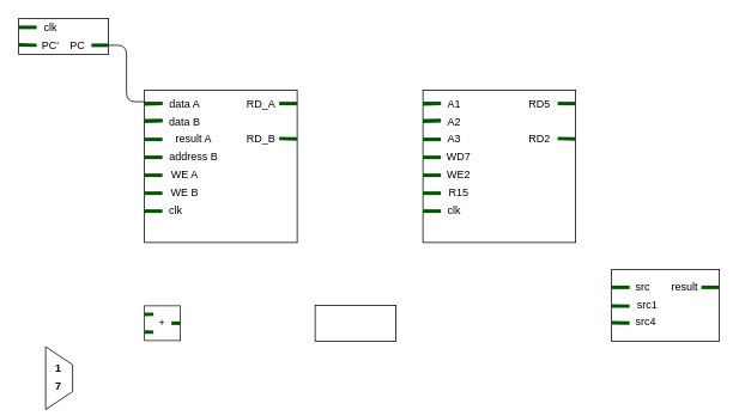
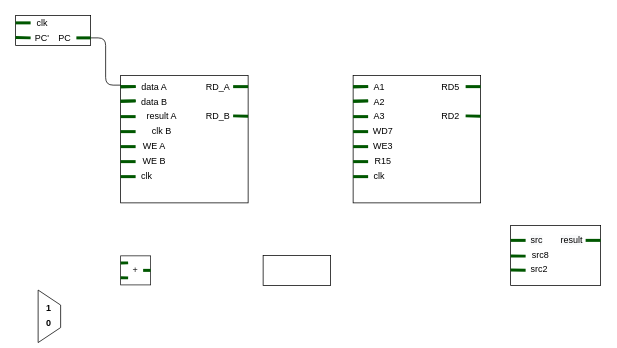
  <mxCell id="0" />
  <mxCell id="1" parent="0" />
  <mxCell id="2" value="" style="whiteSpace=wrap;html=1;aspect=fixed;" parent="1" vertex="1"><mxGeometry x="160" y="100" width="170" height="170" as="geometry" /></mxCell>
  <mxCell id="3" value="" style="endArrow=none;html=1;shadow=0;strokeColor=#005700;fillColor=#008A00;strokeWidth=4;" parent="1" edge="1"><mxGeometry width="50" height="50" relative="1" as="geometry"><mxPoint x="160" y="115.13" as="sourcePoint" /><mxPoint x="180" y="115" as="targetPoint" /></mxGeometry></mxCell>
  <mxCell id="4" value="" style="endArrow=none;html=1;shadow=0;strokeColor=#005700;fillColor=#008A00;strokeWidth=4;" parent="1" edge="1"><mxGeometry width="50" height="50" relative="1" as="geometry"><mxPoint x="160" y="134.5" as="sourcePoint" /><mxPoint x="180" y="134" as="targetPoint" /></mxGeometry></mxCell>
  <mxCell id="5" value="" style="endArrow=none;html=1;shadow=0;strokeColor=#005700;fillColor=#008A00;strokeWidth=4;" parent="1" edge="1"><mxGeometry width="50" height="50" relative="1" as="geometry"><mxPoint x="160" y="115.13" as="sourcePoint" /><mxPoint x="180" y="115" as="targetPoint" /></mxGeometry></mxCell>
  <mxCell id="6" value="" style="endArrow=none;html=1;shadow=0;strokeColor=#005700;fillColor=#008A00;strokeWidth=4;" parent="1" edge="1"><mxGeometry width="50" height="50" relative="1" as="geometry"><mxPoint x="160" y="134.5" as="sourcePoint" /><mxPoint x="180" y="134" as="targetPoint" /></mxGeometry></mxCell>
  <mxCell id="7" value="" style="endArrow=none;html=1;shadow=0;strokeColor=#005700;fillColor=#008A00;strokeWidth=4;" parent="1" edge="1"><mxGeometry width="50" height="50" relative="1" as="geometry"><mxPoint x="160" y="155" as="sourcePoint" /><mxPoint x="180" y="155" as="targetPoint" /></mxGeometry></mxCell>
  <mxCell id="8" value="" style="endArrow=none;html=1;shadow=0;strokeColor=#005700;fillColor=#008A00;strokeWidth=4;" parent="1" edge="1"><mxGeometry width="50" height="50" relative="1" as="geometry"><mxPoint x="160" y="175" as="sourcePoint" /><mxPoint x="180" y="175" as="targetPoint" /></mxGeometry></mxCell>
  <mxCell id="9" value="" style="endArrow=none;html=1;shadow=0;strokeColor=#005700;fillColor=#008A00;strokeWidth=4;" parent="1" edge="1"><mxGeometry width="50" height="50" relative="1" as="geometry"><mxPoint x="160" y="195" as="sourcePoint" /><mxPoint x="180" y="195" as="targetPoint" /></mxGeometry></mxCell>
  <mxCell id="10" value="" style="endArrow=none;html=1;shadow=0;strokeColor=#005700;fillColor=#008A00;strokeWidth=4;" parent="1" edge="1"><mxGeometry width="50" height="50" relative="1" as="geometry"><mxPoint x="160" y="235" as="sourcePoint" /><mxPoint x="180" y="235" as="targetPoint" /></mxGeometry></mxCell>
  <mxCell id="11" value="" style="endArrow=none;html=1;shadow=0;strokeColor=#005700;fillColor=#008A00;strokeWidth=4;" parent="1" edge="1"><mxGeometry width="50" height="50" relative="1" as="geometry"><mxPoint x="160" y="215" as="sourcePoint" /><mxPoint x="180" y="215" as="targetPoint" /></mxGeometry></mxCell>
  <mxCell id="12" value="" style="endArrow=none;html=1;shadow=0;strokeColor=#005700;fillColor=#008A00;strokeWidth=4;" parent="1" edge="1"><mxGeometry width="50" height="50" relative="1" as="geometry"><mxPoint x="310" y="115" as="sourcePoint" /><mxPoint x="330" y="115" as="targetPoint" /></mxGeometry></mxCell>
  <mxCell id="13" value="" style="endArrow=none;html=1;shadow=0;strokeColor=#005700;fillColor=#008A00;strokeWidth=4;" parent="1" edge="1"><mxGeometry width="50" height="50" relative="1" as="geometry"><mxPoint x="310" y="154" as="sourcePoint" /><mxPoint x="330" y="154.5" as="targetPoint" /></mxGeometry></mxCell>
  <mxCell id="14" value="" style="rounded=0;whiteSpace=wrap;html=1;" parent="1" vertex="1"><mxGeometry x="350" y="340" width="90" height="40" as="geometry" /></mxCell>
  <mxCell id="15" value="" style="rounded=0;whiteSpace=wrap;html=1;" parent="1" vertex="1"><mxGeometry x="680" y="300" width="120" height="80" as="geometry" /></mxCell>
  <mxCell id="16" value="" style="endArrow=none;html=1;shadow=0;strokeColor=#005700;fillColor=#008A00;strokeWidth=4;" parent="1" edge="1"><mxGeometry width="50" height="50" relative="1" as="geometry"><mxPoint x="680" y="320" as="sourcePoint" /><mxPoint x="700" y="320" as="targetPoint" /></mxGeometry></mxCell>
  <mxCell id="17" value="" style="endArrow=none;html=1;shadow=0;strokeColor=#005700;fillColor=#008A00;strokeWidth=4;" parent="1" edge="1"><mxGeometry width="50" height="50" relative="1" as="geometry"><mxPoint x="680" y="340.87" as="sourcePoint" /><mxPoint x="700" y="341" as="targetPoint" /></mxGeometry></mxCell>
  <mxCell id="18" value="" style="endArrow=none;html=1;shadow=0;strokeColor=#005700;fillColor=#008A00;strokeWidth=4;" parent="1" edge="1"><mxGeometry width="50" height="50" relative="1" as="geometry"><mxPoint x="680" y="359.62" as="sourcePoint" /><mxPoint x="700" y="359.75" as="targetPoint" /></mxGeometry></mxCell>
  <mxCell id="19" value="" style="endArrow=none;html=1;shadow=0;strokeColor=#005700;fillColor=#008A00;strokeWidth=4;" parent="1" edge="1"><mxGeometry width="50" height="50" relative="1" as="geometry"><mxPoint x="780" y="320" as="sourcePoint" /><mxPoint x="800" y="320" as="targetPoint" /></mxGeometry></mxCell>
  <mxCell id="20" value="" style="shape=trapezoid;perimeter=trapezoidPerimeter;whiteSpace=wrap;html=1;fixedSize=1;rotation=90;" parent="1" vertex="1"><mxGeometry x="30" y="406.25" width="70" height="30" as="geometry" /></mxCell>
  <mxCell id="21" value="&lt;b&gt;1&lt;/b&gt;" style="text;html=1;resizable=0;autosize=1;align=center;verticalAlign=middle;points=[];fillColor=none;strokeColor=none;rounded=0;" parent="1" vertex="1"><mxGeometry x="54.38" y="401.25" width="20" height="20" as="geometry" /></mxCell>
- <mxCell id="22" value="&lt;b&gt;7&lt;/b&gt;" style="text;html=1;resizable=0;autosize=1;align=center;verticalAlign=middle;points=[];fillColor=none;strokeColor=none;rounded=0;" parent="1" vertex="1"><mxGeometry x="54.38" y="421.25" width="20" height="20" as="geometry" /></mxCell>
+ <mxCell id="22" value="&lt;b&gt;0&lt;/b&gt;" style="text;html=1;resizable=0;autosize=1;align=center;verticalAlign=middle;points=[];fillColor=none;strokeColor=none;rounded=0;" parent="1" vertex="1"><mxGeometry x="54.38" y="421.25" width="20" height="20" as="geometry" /></mxCell>
  <mxCell id="23" value="" style="rounded=0;whiteSpace=wrap;html=1;" parent="1" vertex="1"><mxGeometry x="20" y="20" width="100" height="40" as="geometry" /></mxCell>
  <mxCell id="24" value="" style="endArrow=none;html=1;shadow=0;strokeColor=#005700;fillColor=#008A00;strokeWidth=4;" parent="1" edge="1"><mxGeometry width="50" height="50" relative="1" as="geometry"><mxPoint x="20" y="49.5" as="sourcePoint" /><mxPoint x="40" y="50" as="targetPoint" /></mxGeometry></mxCell>
  <mxCell id="25" value="" style="endArrow=none;html=1;shadow=0;strokeColor=#005700;fillColor=#008A00;strokeWidth=4;" parent="1" edge="1"><mxGeometry width="50" height="50" relative="1" as="geometry"><mxPoint x="101" y="50" as="sourcePoint" /><mxPoint x="120" y="50" as="targetPoint" /></mxGeometry></mxCell>
  <mxCell id="26" value="PC'" style="text;html=1;resizable=0;autosize=1;align=center;verticalAlign=middle;points=[];fillColor=none;strokeColor=none;rounded=0;" parent="1" vertex="1"><mxGeometry x="40" y="40" width="30" height="20" as="geometry" /></mxCell>
  <mxCell id="27" value="PC" style="text;html=1;resizable=0;autosize=1;align=center;verticalAlign=middle;points=[];fillColor=none;strokeColor=none;rounded=0;" parent="1" vertex="1"><mxGeometry x="70" y="40" width="30" height="20" as="geometry" /></mxCell>
  <mxCell id="28" value="" style="endArrow=none;html=1;shadow=0;strokeColor=#005700;fillColor=#008A00;strokeWidth=4;" parent="1" edge="1"><mxGeometry width="50" height="50" relative="1" as="geometry"><mxPoint x="20" y="30" as="sourcePoint" /><mxPoint x="40" y="30" as="targetPoint" /></mxGeometry></mxCell>
  <mxCell id="29" value="&lt;span style=&quot;font-weight: normal&quot;&gt;clk&lt;/span&gt;" style="text;html=1;resizable=0;autosize=1;align=center;verticalAlign=middle;points=[];fillColor=none;strokeColor=none;rounded=0;fontStyle=1" parent="1" vertex="1"><mxGeometry x="40" y="20" width="30" height="20" as="geometry" /></mxCell>
  <mxCell id="30" value="data A" style="text;html=1;strokeColor=none;fillColor=none;align=center;verticalAlign=middle;whiteSpace=wrap;rounded=0;" vertex="1" parent="1"><mxGeometry x="180" y="106.25" width="50" height="20" as="geometry" /></mxCell>
  <mxCell id="31" value="data B" style="text;html=1;strokeColor=none;fillColor=none;align=center;verticalAlign=middle;whiteSpace=wrap;rounded=0;" vertex="1" parent="1"><mxGeometry x="180" y="126.25" width="50" height="20" as="geometry" /></mxCell>
  <mxCell id="32" value="result A" style="text;html=1;strokeColor=none;fillColor=none;align=center;verticalAlign=middle;whiteSpace=wrap;rounded=0;" vertex="1" parent="1"><mxGeometry x="180" y="145" width="70" height="20" as="geometry" /></mxCell>
- <mxCell id="33" value="address B" style="text;html=1;strokeColor=none;fillColor=none;align=center;verticalAlign=middle;whiteSpace=wrap;rounded=0;" vertex="1" parent="1"><mxGeometry x="180" y="165" width="70" height="20" as="geometry" /></mxCell>
+ <mxCell id="33" value="clk B" style="text;html=1;strokeColor=none;fillColor=none;align=center;verticalAlign=middle;whiteSpace=wrap;rounded=0;" vertex="1" parent="1"><mxGeometry x="180" y="165" width="70" height="20" as="geometry" /></mxCell>
  <mxCell id="34" value="WE A" style="text;html=1;strokeColor=none;fillColor=none;align=center;verticalAlign=middle;whiteSpace=wrap;rounded=0;" vertex="1" parent="1"><mxGeometry x="180" y="185" width="50" height="20" as="geometry" /></mxCell>
  <mxCell id="35" value="WE B" style="text;html=1;strokeColor=none;fillColor=none;align=center;verticalAlign=middle;whiteSpace=wrap;rounded=0;" vertex="1" parent="1"><mxGeometry x="180" y="205" width="50" height="20" as="geometry" /></mxCell>
  <mxCell id="36" value="clk" style="text;html=1;strokeColor=none;fillColor=none;align=center;verticalAlign=middle;whiteSpace=wrap;rounded=0;" vertex="1" parent="1"><mxGeometry x="160" y="225" width="70" height="20" as="geometry" /></mxCell>
  <mxCell id="37" value="RD_A" style="text;html=1;strokeColor=none;fillColor=none;align=center;verticalAlign=middle;whiteSpace=wrap;rounded=0;" vertex="1" parent="1"><mxGeometry x="270" y="106.25" width="40" height="20" as="geometry" /></mxCell>
  <mxCell id="38" value="RD_B" style="text;html=1;strokeColor=none;fillColor=none;align=center;verticalAlign=middle;whiteSpace=wrap;rounded=0;" vertex="1" parent="1"><mxGeometry x="255" y="145" width="70" height="20" as="geometry" /></mxCell>
  <mxCell id="39" value="" style="whiteSpace=wrap;html=1;aspect=fixed;" vertex="1" parent="1"><mxGeometry x="470" y="100" width="170" height="170" as="geometry" /></mxCell>
  <mxCell id="40" value="" style="endArrow=none;html=1;shadow=0;strokeColor=#005700;fillColor=#008A00;strokeWidth=4;" edge="1" parent="1"><mxGeometry width="50" height="50" relative="1" as="geometry"><mxPoint x="470" y="115.13" as="sourcePoint" /><mxPoint x="490" y="115" as="targetPoint" /></mxGeometry></mxCell>
  <mxCell id="41" value="" style="endArrow=none;html=1;shadow=0;strokeColor=#005700;fillColor=#008A00;strokeWidth=4;" edge="1" parent="1"><mxGeometry width="50" height="50" relative="1" as="geometry"><mxPoint x="470" y="134.5" as="sourcePoint" /><mxPoint x="490" y="134" as="targetPoint" /></mxGeometry></mxCell>
  <mxCell id="42" value="" style="endArrow=none;html=1;shadow=0;strokeColor=#005700;fillColor=#008A00;strokeWidth=4;" edge="1" parent="1"><mxGeometry width="50" height="50" relative="1" as="geometry"><mxPoint x="470" y="115.13" as="sourcePoint" /><mxPoint x="490" y="115" as="targetPoint" /></mxGeometry></mxCell>
  <mxCell id="43" value="" style="endArrow=none;html=1;shadow=0;strokeColor=#005700;fillColor=#008A00;strokeWidth=4;" edge="1" parent="1"><mxGeometry width="50" height="50" relative="1" as="geometry"><mxPoint x="470" y="134.5" as="sourcePoint" /><mxPoint x="490" y="134" as="targetPoint" /></mxGeometry></mxCell>
  <mxCell id="44" value="" style="endArrow=none;html=1;shadow=0;strokeColor=#005700;fillColor=#008A00;strokeWidth=4;" edge="1" parent="1"><mxGeometry width="50" height="50" relative="1" as="geometry"><mxPoint x="470" y="155" as="sourcePoint" /><mxPoint x="490" y="155" as="targetPoint" /></mxGeometry></mxCell>
  <mxCell id="45" value="" style="endArrow=none;html=1;shadow=0;strokeColor=#005700;fillColor=#008A00;strokeWidth=4;" edge="1" parent="1"><mxGeometry width="50" height="50" relative="1" as="geometry"><mxPoint x="470" y="175" as="sourcePoint" /><mxPoint x="490" y="175" as="targetPoint" /></mxGeometry></mxCell>
  <mxCell id="46" value="" style="endArrow=none;html=1;shadow=0;strokeColor=#005700;fillColor=#008A00;strokeWidth=4;" edge="1" parent="1"><mxGeometry width="50" height="50" relative="1" as="geometry"><mxPoint x="470" y="195" as="sourcePoint" /><mxPoint x="490" y="195" as="targetPoint" /></mxGeometry></mxCell>
  <mxCell id="47" value="" style="endArrow=none;html=1;shadow=0;strokeColor=#005700;fillColor=#008A00;strokeWidth=4;" edge="1" parent="1"><mxGeometry width="50" height="50" relative="1" as="geometry"><mxPoint x="470" y="235" as="sourcePoint" /><mxPoint x="490" y="235" as="targetPoint" /></mxGeometry></mxCell>
  <mxCell id="48" value="" style="endArrow=none;html=1;shadow=0;strokeColor=#005700;fillColor=#008A00;strokeWidth=4;" edge="1" parent="1"><mxGeometry width="50" height="50" relative="1" as="geometry"><mxPoint x="470" y="215" as="sourcePoint" /><mxPoint x="490" y="215" as="targetPoint" /></mxGeometry></mxCell>
  <mxCell id="49" value="" style="endArrow=none;html=1;shadow=0;strokeColor=#005700;fillColor=#008A00;strokeWidth=4;" edge="1" parent="1"><mxGeometry width="50" height="50" relative="1" as="geometry"><mxPoint x="620" y="115" as="sourcePoint" /><mxPoint x="640" y="115" as="targetPoint" /></mxGeometry></mxCell>
  <mxCell id="50" value="" style="endArrow=none;html=1;shadow=0;strokeColor=#005700;fillColor=#008A00;strokeWidth=4;" edge="1" parent="1"><mxGeometry width="50" height="50" relative="1" as="geometry"><mxPoint x="620" y="154" as="sourcePoint" /><mxPoint x="640" y="154.5" as="targetPoint" /></mxGeometry></mxCell>
  <mxCell id="51" value="A1" style="text;html=1;strokeColor=none;fillColor=none;align=center;verticalAlign=middle;whiteSpace=wrap;rounded=0;" vertex="1" parent="1"><mxGeometry x="490" y="106.25" width="30" height="20" as="geometry" /></mxCell>
  <mxCell id="52" value="A2" style="text;html=1;strokeColor=none;fillColor=none;align=center;verticalAlign=middle;whiteSpace=wrap;rounded=0;" vertex="1" parent="1"><mxGeometry x="490" y="126.25" width="30" height="20" as="geometry" /></mxCell>
  <mxCell id="53" value="A3" style="text;html=1;strokeColor=none;fillColor=none;align=center;verticalAlign=middle;whiteSpace=wrap;rounded=0;" vertex="1" parent="1"><mxGeometry x="490" y="145" width="30" height="20" as="geometry" /></mxCell>
  <mxCell id="54" value="WD7" style="text;html=1;strokeColor=none;fillColor=none;align=center;verticalAlign=middle;whiteSpace=wrap;rounded=0;" vertex="1" parent="1"><mxGeometry x="490" y="165" width="40" height="20" as="geometry" /></mxCell>
- <mxCell id="55" value="WE2" style="text;html=1;strokeColor=none;fillColor=none;align=center;verticalAlign=middle;whiteSpace=wrap;rounded=0;" vertex="1" parent="1"><mxGeometry x="490" y="185" width="40" height="20" as="geometry" /></mxCell>
+ <mxCell id="55" value="WE3" style="text;html=1;strokeColor=none;fillColor=none;align=center;verticalAlign=middle;whiteSpace=wrap;rounded=0;" vertex="1" parent="1"><mxGeometry x="490" y="185" width="40" height="20" as="geometry" /></mxCell>
  <mxCell id="56" value="R15" style="text;html=1;strokeColor=none;fillColor=none;align=center;verticalAlign=middle;whiteSpace=wrap;rounded=0;" vertex="1" parent="1"><mxGeometry x="490" y="205" width="40" height="20" as="geometry" /></mxCell>
  <mxCell id="57" value="clk" style="text;html=1;strokeColor=none;fillColor=none;align=center;verticalAlign=middle;whiteSpace=wrap;rounded=0;" vertex="1" parent="1"><mxGeometry x="470" y="225" width="70" height="20" as="geometry" /></mxCell>
  <mxCell id="58" value="RD5" style="text;html=1;strokeColor=none;fillColor=none;align=center;verticalAlign=middle;whiteSpace=wrap;rounded=0;" vertex="1" parent="1"><mxGeometry x="580" y="106.25" width="40" height="20" as="geometry" /></mxCell>
  <mxCell id="59" value="RD2" style="text;html=1;strokeColor=none;fillColor=none;align=center;verticalAlign=middle;whiteSpace=wrap;rounded=0;" vertex="1" parent="1"><mxGeometry x="565" y="145" width="70" height="20" as="geometry" /></mxCell>
- <mxCell id="60" value="src1" style="text;html=1;strokeColor=none;fillColor=none;align=center;verticalAlign=middle;whiteSpace=wrap;rounded=0;" vertex="1" parent="1"><mxGeometry x="700" y="330" width="40" height="20" as="geometry" /></mxCell>
- <mxCell id="61" value="&lt;div style=&quot;text-align: center&quot;&gt;&lt;span&gt;&lt;font color=&quot;#000000&quot; face=&quot;helvetica&quot;&gt;src4&lt;/font&gt;&lt;/span&gt;&lt;/div&gt;" style="text;whiteSpace=wrap;html=1;fontColor=#A9C4EB;" vertex="1" parent="1"><mxGeometry x="705" y="345" width="50" height="30" as="geometry" /></mxCell>
+ <mxCell id="60" value="src8" style="text;html=1;strokeColor=none;fillColor=none;align=center;verticalAlign=middle;whiteSpace=wrap;rounded=0;" vertex="1" parent="1"><mxGeometry x="700" y="330" width="40" height="20" as="geometry" /></mxCell>
+ <mxCell id="61" value="&lt;div style=&quot;text-align: center&quot;&gt;&lt;span&gt;&lt;font color=&quot;#000000&quot; face=&quot;helvetica&quot;&gt;src2&lt;/font&gt;&lt;/span&gt;&lt;/div&gt;" style="text;whiteSpace=wrap;html=1;fontColor=#A9C4EB;" vertex="1" parent="1"><mxGeometry x="705" y="345" width="50" height="30" as="geometry" /></mxCell>
  <mxCell id="62" value="&lt;span style=&quot;color: rgb(0 , 0 , 0) ; font-family: &amp;#34;helvetica&amp;#34; ; font-size: 12px ; font-style: normal ; font-weight: 400 ; letter-spacing: normal ; text-align: center ; text-indent: 0px ; text-transform: none ; word-spacing: 0px ; background-color: rgb(248 , 249 , 250) ; display: inline ; float: none&quot;&gt;src&lt;/span&gt;" style="text;whiteSpace=wrap;html=1;fontColor=#A9C4EB;" vertex="1" parent="1"><mxGeometry x="705" y="306.25" width="50" height="30" as="geometry" /></mxCell>
  <mxCell id="63" value="&lt;span style=&quot;color: rgb(0 , 0 , 0) ; font-family: &amp;#34;helvetica&amp;#34; ; font-size: 12px ; font-style: normal ; font-weight: 400 ; letter-spacing: normal ; text-align: center ; text-indent: 0px ; text-transform: none ; word-spacing: 0px ; background-color: rgb(248 , 249 , 250) ; display: inline ; float: none&quot;&gt;result&lt;/span&gt;" style="text;whiteSpace=wrap;html=1;fontColor=#A9C4EB;" vertex="1" parent="1"><mxGeometry x="745" y="306.25" width="50" height="30" as="geometry" /></mxCell>
  <mxCell id="64" value="" style="endArrow=none;html=1;fontColor=#A9C4EB;" edge="1" parent="1"><mxGeometry width="50" height="50" relative="1" as="geometry"><mxPoint x="160" y="113" as="sourcePoint" /><mxPoint x="120" y="50" as="targetPoint" /><Array as="points"><mxPoint x="140" y="113" /><mxPoint x="140" y="50" /></Array></mxGeometry></mxCell>
  <mxCell id="65" value="" style="rounded=0;whiteSpace=wrap;html=1;fontColor=#1A1A1A;strokeColor=#1A1A1A;" vertex="1" parent="1"><mxGeometry x="160" y="340.63" width="40" height="38.75" as="geometry" /></mxCell>
  <mxCell id="66" value="+" style="text;html=1;strokeColor=none;fillColor=none;align=center;verticalAlign=middle;whiteSpace=wrap;rounded=0;fontColor=#1A1A1A;" vertex="1" parent="1"><mxGeometry x="170" y="350" width="20" height="20" as="geometry" /></mxCell>
  <mxCell id="67" value="" style="endArrow=none;html=1;shadow=0;strokeColor=#005700;fillColor=#008A00;strokeWidth=4;exitX=0;exitY=0.25;exitDx=0;exitDy=0;" edge="1" parent="1" source="65"><mxGeometry width="50" height="50" relative="1" as="geometry"><mxPoint x="180" y="410" as="sourcePoint" /><mxPoint x="170" y="350" as="targetPoint" /><Array as="points" /></mxGeometry></mxCell>
  <mxCell id="68" value="" style="endArrow=none;html=1;shadow=0;strokeColor=#005700;fillColor=#008A00;strokeWidth=4;exitX=0;exitY=0.75;exitDx=0;exitDy=0;" edge="1" parent="1" source="65"><mxGeometry width="50" height="50" relative="1" as="geometry"><mxPoint x="170" y="360.317" as="sourcePoint" /><mxPoint x="170" y="370" as="targetPoint" /><Array as="points" /></mxGeometry></mxCell>
  <mxCell id="69" value="" style="endArrow=none;html=1;shadow=0;strokeColor=#005700;fillColor=#008A00;strokeWidth=4;exitX=1;exitY=0.5;exitDx=0;exitDy=0;" edge="1" parent="1" source="66"><mxGeometry width="50" height="50" relative="1" as="geometry"><mxPoint x="180" y="370.317" as="sourcePoint" /><mxPoint x="200" y="360" as="targetPoint" /><Array as="points"><mxPoint x="200" y="360" /></Array></mxGeometry></mxCell>
